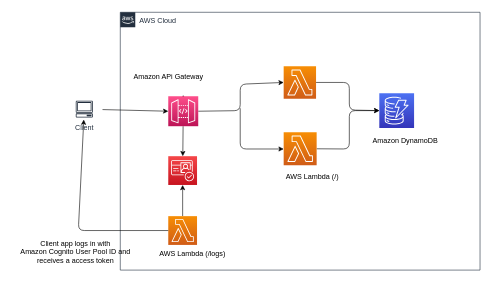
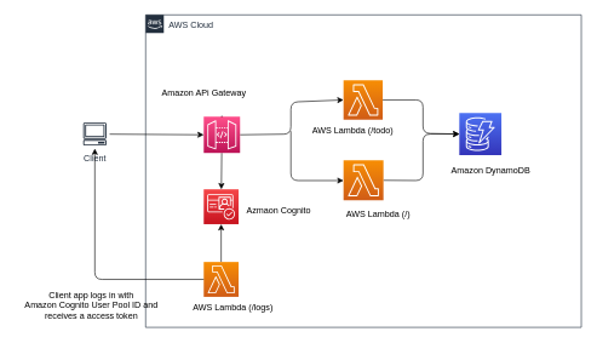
  <mxCell id="0" />
  <mxCell id="1" parent="0" />
  <mxCell id="2" value="AWS Cloud" style="points=[[0,0],[0.25,0],[0.5,0],[0.75,0],[1,0],[1,0.25],[1,0.5],[1,0.75],[1,1],[0.75,1],[0.5,1],[0.25,1],[0,1],[0,0.75],[0,0.5],[0,0.25]];outlineConnect=0;gradientColor=none;html=1;whiteSpace=wrap;fontSize=12;fontStyle=0;container=1;pointerEvents=0;collapsible=0;recursiveResize=0;shape=mxgraph.aws4.group;grIcon=mxgraph.aws4.group_aws_cloud_alt;strokeColor=#232F3E;fillColor=none;verticalAlign=top;align=left;spacingLeft=30;fontColor=#232F3E;dashed=0;" vertex="1" parent="1"><mxGeometry x="200" y="20" width="600" height="430" as="geometry" /></mxCell>
  <mxCell id="3" value="" style="edgeStyle=none;html=1;" edge="1" parent="2" source="7" target="8"><mxGeometry relative="1" as="geometry" /></mxCell>
  <mxCell id="4" style="edgeStyle=none;html=1;exitX=1;exitY=0.5;exitDx=0;exitDy=0;exitPerimeter=0;entryX=0;entryY=0.5;entryDx=0;entryDy=0;entryPerimeter=0;" edge="1" parent="2" source="7" target="12"><mxGeometry relative="1" as="geometry"><Array as="points"><mxPoint x="200" y="164" /><mxPoint x="200" y="120" /></Array></mxGeometry></mxCell>
  <mxCell id="5" style="edgeStyle=elbowEdgeStyle;elbow=vertical;html=1;" edge="1" parent="2" source="7" target="2"><mxGeometry relative="1" as="geometry" /></mxCell>
  <mxCell id="6" style="edgeStyle=elbowEdgeStyle;elbow=vertical;html=1;entryX=0;entryY=0.5;entryDx=0;entryDy=0;entryPerimeter=0;" edge="1" parent="2" target="15"><mxGeometry relative="1" as="geometry"><mxPoint x="200" y="160" as="sourcePoint" /><Array as="points"><mxPoint x="200" y="228" /></Array></mxGeometry></mxCell>
  <mxCell id="7" value="" style="sketch=0;points=[[0,0,0],[0.25,0,0],[0.5,0,0],[0.75,0,0],[1,0,0],[0,1,0],[0.25,1,0],[0.5,1,0],[0.75,1,0],[1,1,0],[0,0.25,0],[0,0.5,0],[0,0.75,0],[1,0.25,0],[1,0.5,0],[1,0.75,0]];outlineConnect=0;fontColor=#232F3E;gradientColor=#FF4F8B;gradientDirection=north;fillColor=#BC1356;strokeColor=#ffffff;dashed=0;verticalLabelPosition=bottom;verticalAlign=top;align=center;html=1;fontSize=12;fontStyle=0;aspect=fixed;shape=mxgraph.aws4.resourceIcon;resIcon=mxgraph.aws4.api_gateway;" vertex="1" parent="2"><mxGeometry x="80" y="140" width="50" height="50" as="geometry" /></mxCell>
  <mxCell id="8" value="" style="sketch=0;points=[[0,0,0],[0.25,0,0],[0.5,0,0],[0.75,0,0],[1,0,0],[0,1,0],[0.25,1,0],[0.5,1,0],[0.75,1,0],[1,1,0],[0,0.25,0],[0,0.5,0],[0,0.75,0],[1,0.25,0],[1,0.5,0],[1,0.75,0]];outlineConnect=0;fontColor=#232F3E;gradientColor=#F54749;gradientDirection=north;fillColor=#C7131F;strokeColor=#ffffff;dashed=0;verticalLabelPosition=bottom;verticalAlign=top;align=center;html=1;fontSize=12;fontStyle=0;aspect=fixed;shape=mxgraph.aws4.resourceIcon;resIcon=mxgraph.aws4.cognito;" vertex="1" parent="2"><mxGeometry x="80" y="240" width="48" height="48" as="geometry" /></mxCell>
  <mxCell id="9" value="" style="edgeStyle=none;html=1;" edge="1" parent="2" source="10" target="8"><mxGeometry relative="1" as="geometry" /></mxCell>
  <mxCell id="10" value="" style="sketch=0;points=[[0,0,0],[0.25,0,0],[0.5,0,0],[0.75,0,0],[1,0,0],[0,1,0],[0.25,1,0],[0.5,1,0],[0.75,1,0],[1,1,0],[0,0.25,0],[0,0.5,0],[0,0.75,0],[1,0.25,0],[1,0.5,0],[1,0.75,0]];outlineConnect=0;fontColor=#232F3E;gradientColor=#F78E04;gradientDirection=north;fillColor=#D05C17;strokeColor=#ffffff;dashed=0;verticalLabelPosition=bottom;verticalAlign=top;align=center;html=1;fontSize=12;fontStyle=0;aspect=fixed;shape=mxgraph.aws4.resourceIcon;resIcon=mxgraph.aws4.lambda;" vertex="1" parent="2"><mxGeometry x="80" y="340" width="48" height="48" as="geometry" /></mxCell>
  <mxCell id="11" style="edgeStyle=none;html=1;entryX=0;entryY=0.5;entryDx=0;entryDy=0;entryPerimeter=0;" edge="1" parent="2" source="12" target="13"><mxGeometry relative="1" as="geometry"><Array as="points"><mxPoint x="382" y="117" /><mxPoint x="382" y="163" /></Array></mxGeometry></mxCell>
  <mxCell id="12" value="" style="sketch=0;points=[[0,0,0],[0.25,0,0],[0.5,0,0],[0.75,0,0],[1,0,0],[0,1,0],[0.25,1,0],[0.5,1,0],[0.75,1,0],[1,1,0],[0,0.25,0],[0,0.5,0],[0,0.75,0],[1,0.25,0],[1,0.5,0],[1,0.75,0]];outlineConnect=0;fontColor=#232F3E;gradientColor=#F78E04;gradientDirection=north;fillColor=#D05C17;strokeColor=#ffffff;dashed=0;verticalLabelPosition=bottom;verticalAlign=top;align=center;html=1;fontSize=12;fontStyle=0;aspect=fixed;shape=mxgraph.aws4.resourceIcon;resIcon=mxgraph.aws4.lambda;" vertex="1" parent="2"><mxGeometry x="272.5" y="90" width="54" height="54" as="geometry" /></mxCell>
  <mxCell id="13" value="" style="sketch=0;points=[[0,0,0],[0.25,0,0],[0.5,0,0],[0.75,0,0],[1,0,0],[0,1,0],[0.25,1,0],[0.5,1,0],[0.75,1,0],[1,1,0],[0,0.25,0],[0,0.5,0],[0,0.75,0],[1,0.25,0],[1,0.5,0],[1,0.75,0]];outlineConnect=0;fontColor=#232F3E;gradientColor=#4D72F3;gradientDirection=north;fillColor=#3334B9;strokeColor=#ffffff;dashed=0;verticalLabelPosition=bottom;verticalAlign=top;align=center;html=1;fontSize=12;fontStyle=0;aspect=fixed;shape=mxgraph.aws4.resourceIcon;resIcon=mxgraph.aws4.dynamodb;" vertex="1" parent="2"><mxGeometry x="432" y="135" width="58" height="58" as="geometry" /></mxCell>
  <mxCell id="14" style="edgeStyle=none;html=1;entryX=0;entryY=0.5;entryDx=0;entryDy=0;entryPerimeter=0;" edge="1" parent="2" source="15" target="13"><mxGeometry relative="1" as="geometry"><Array as="points"><mxPoint x="382" y="228" /><mxPoint x="382" y="164" /></Array></mxGeometry></mxCell>
  <mxCell id="15" value="" style="sketch=0;points=[[0,0,0],[0.25,0,0],[0.5,0,0],[0.75,0,0],[1,0,0],[0,1,0],[0.25,1,0],[0.5,1,0],[0.75,1,0],[1,1,0],[0,0.25,0],[0,0.5,0],[0,0.75,0],[1,0.25,0],[1,0.5,0],[1,0.75,0]];outlineConnect=0;fontColor=#232F3E;gradientColor=#F78E04;gradientDirection=north;fillColor=#D05C17;strokeColor=#ffffff;dashed=0;verticalLabelPosition=bottom;verticalAlign=top;align=center;html=1;fontSize=12;fontStyle=0;aspect=fixed;shape=mxgraph.aws4.resourceIcon;resIcon=mxgraph.aws4.lambda;" vertex="1" parent="2"><mxGeometry x="272.5" y="200" width="55" height="55" as="geometry" /></mxCell>
+ <mxCell id="16" value="Azmaon Cognito" style="text;html=1;align=center;verticalAlign=middle;resizable=0;points=[];autosize=1;strokeColor=none;fillColor=none;" vertex="1" parent="2"><mxGeometry x="128" y="255" width="110" height="30" as="geometry" /></mxCell>
  <mxCell id="17" value="AWS Lambda (/logs)" style="text;html=1;align=center;verticalAlign=middle;resizable=0;points=[];autosize=1;strokeColor=none;fillColor=none;" vertex="1" parent="2"><mxGeometry x="50" y="388" width="140" height="30" as="geometry" /></mxCell>
+ <mxCell id="18" value="AWS Lambda (/todo)" style="text;html=1;align=center;verticalAlign=middle;resizable=0;points=[];autosize=1;strokeColor=none;fillColor=none;" vertex="1" parent="2"><mxGeometry x="215" y="144" width="140" height="30" as="geometry" /></mxCell>
  <mxCell id="19" value="AWS Lambda (/)" style="text;html=1;align=center;verticalAlign=middle;resizable=0;points=[];autosize=1;strokeColor=none;fillColor=none;" vertex="1" parent="2"><mxGeometry x="265" y="260" width="110" height="30" as="geometry" /></mxCell>
  <mxCell id="20" value="Amazon DynamoDB" style="text;html=1;align=center;verticalAlign=middle;resizable=0;points=[];autosize=1;strokeColor=none;fillColor=none;" vertex="1" parent="2"><mxGeometry x="410" y="200" width="130" height="30" as="geometry" /></mxCell>
  <mxCell id="21" value="Amazon APi Gateway" style="text;html=1;align=center;verticalAlign=middle;resizable=0;points=[];autosize=1;strokeColor=none;fillColor=none;" vertex="1" parent="2"><mxGeometry x="10" y="92" width="140" height="30" as="geometry" /></mxCell>
  <mxCell id="22" style="edgeStyle=none;html=1;entryX=0;entryY=0.5;entryDx=0;entryDy=0;entryPerimeter=0;" edge="1" parent="1" source="23" target="7"><mxGeometry relative="1" as="geometry" /></mxCell>
- <mxCell id="23" value="Client" style="sketch=0;outlineConnect=0;fontColor=#232F3E;gradientColor=none;strokeColor=#232F3E;fillColor=#ffffff;dashed=0;verticalLabelPosition=bottom;verticalAlign=top;align=center;html=1;fontSize=12;fontStyle=0;aspect=fixed;shape=mxgraph.aws4.resourceIcon;resIcon=mxgraph.aws4.client;" vertex="1" parent="1"><mxGeometry x="110" y="164" width="60" height="35" as="geometry" /></mxCell>
+ <mxCell id="23" value="Client" style="sketch=0;outlineConnect=0;fontColor=#232F3E;gradientColor=none;strokeColor=#232F3E;fillColor=#ffffff;dashed=0;verticalLabelPosition=bottom;verticalAlign=top;align=center;html=1;fontSize=12;fontStyle=0;aspect=fixed;shape=mxgraph.aws4.resourceIcon;resIcon=mxgraph.aws4.client;" vertex="1" parent="1"><mxGeometry x="110" y="164" width="40" height="40" as="geometry" /></mxCell>
  <mxCell id="24" style="edgeStyle=none;html=1;" edge="1" parent="1" source="10" target="23"><mxGeometry relative="1" as="geometry"><Array as="points"><mxPoint x="130" y="384" /></Array></mxGeometry></mxCell>
  <mxCell id="25" value="Client app logs in with &lt;br&gt;Amazon Cognito User Pool ID and&lt;br&gt;receives a access token&lt;br&gt;" style="text;html=1;align=center;verticalAlign=middle;resizable=0;points=[];autosize=1;strokeColor=none;fillColor=none;" vertex="1" parent="1"><mxGeometry x="20" y="390" width="210" height="60" as="geometry" /></mxCell>
